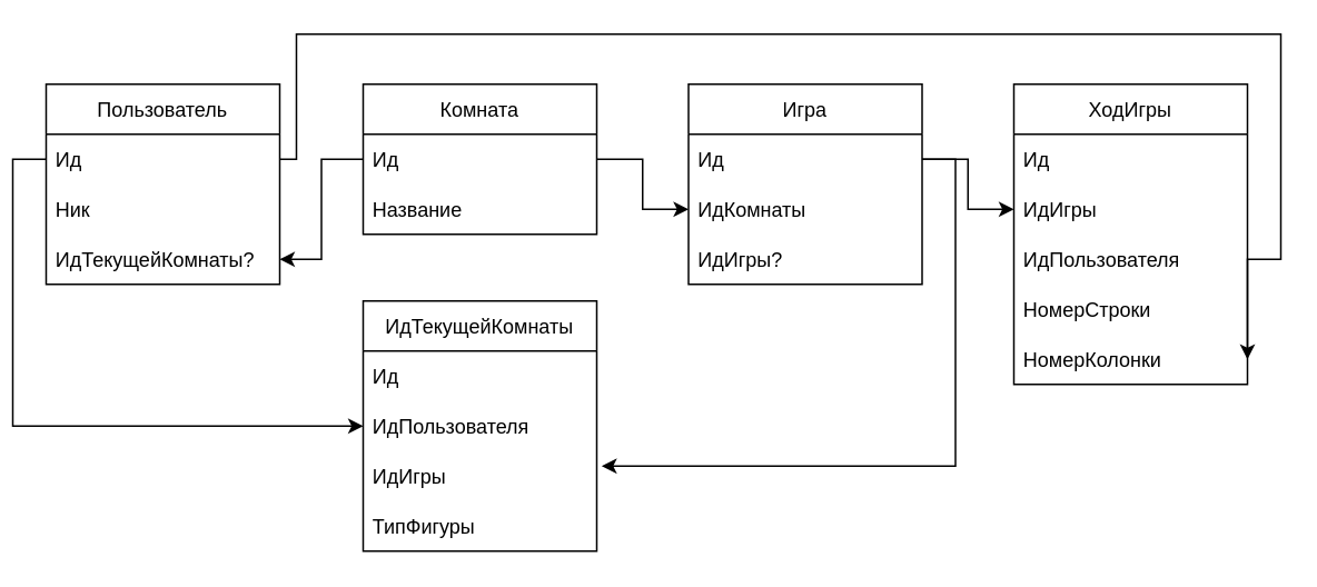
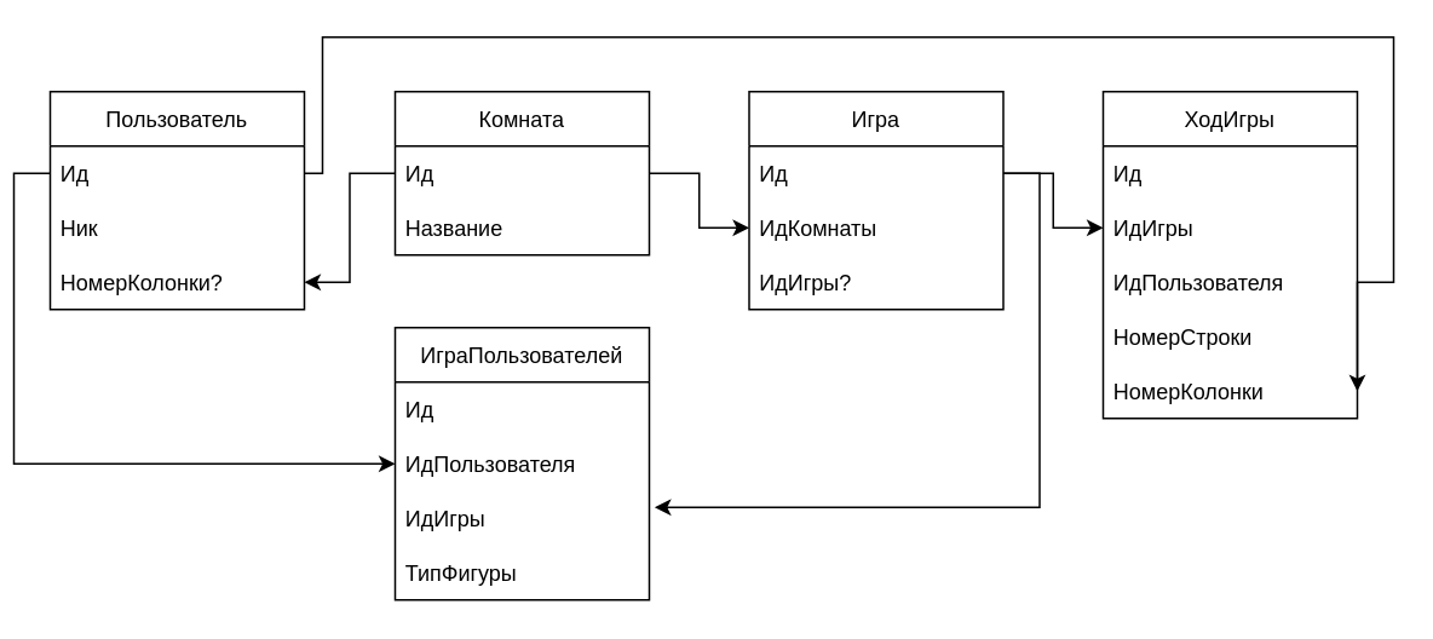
  <mxCell id="0" />
  <mxCell id="1" parent="0" />
  <mxCell id="2" value="Пользователь" style="swimlane;fontStyle=0;childLayout=stackLayout;horizontal=1;startSize=30;horizontalStack=0;resizeParent=1;resizeParentMax=0;resizeLast=0;collapsible=1;marginBottom=0;" vertex="1" parent="1"><mxGeometry x="20" y="50" width="140" height="120" as="geometry" /></mxCell>
  <mxCell id="3" value="Ид" style="text;strokeColor=none;fillColor=none;align=left;verticalAlign=middle;spacingLeft=4;spacingRight=4;overflow=hidden;points=[[0,0.5],[1,0.5]];portConstraint=eastwest;rotatable=0;" vertex="1" parent="2"><mxGeometry y="30" width="140" height="30" as="geometry" /></mxCell>
  <mxCell id="4" value="Ник" style="text;strokeColor=none;fillColor=none;align=left;verticalAlign=middle;spacingLeft=4;spacingRight=4;overflow=hidden;points=[[0,0.5],[1,0.5]];portConstraint=eastwest;rotatable=0;" vertex="1" parent="2"><mxGeometry y="60" width="140" height="30" as="geometry" /></mxCell>
- <mxCell id="5" value="ИдТекущейКомнаты?" style="text;strokeColor=none;fillColor=none;align=left;verticalAlign=middle;spacingLeft=4;spacingRight=4;overflow=hidden;points=[[0,0.5],[1,0.5]];portConstraint=eastwest;rotatable=0;" vertex="1" parent="2"><mxGeometry y="90" width="140" height="30" as="geometry" /></mxCell>
+ <mxCell id="5" value="НомерКолонки?" style="text;strokeColor=none;fillColor=none;align=left;verticalAlign=middle;spacingLeft=4;spacingRight=4;overflow=hidden;points=[[0,0.5],[1,0.5]];portConstraint=eastwest;rotatable=0;" vertex="1" parent="2"><mxGeometry y="90" width="140" height="30" as="geometry" /></mxCell>
  <mxCell id="6" value="Комната" style="swimlane;fontStyle=0;childLayout=stackLayout;horizontal=1;startSize=30;horizontalStack=0;resizeParent=1;resizeParentMax=0;resizeLast=0;collapsible=1;marginBottom=0;" vertex="1" parent="1"><mxGeometry x="210" y="50" width="140" height="90" as="geometry" /></mxCell>
  <mxCell id="7" value="Ид" style="text;strokeColor=none;fillColor=none;align=left;verticalAlign=middle;spacingLeft=4;spacingRight=4;overflow=hidden;points=[[0,0.5],[1,0.5]];portConstraint=eastwest;rotatable=0;" vertex="1" parent="6"><mxGeometry y="30" width="140" height="30" as="geometry" /></mxCell>
  <mxCell id="8" value="Название    " style="text;strokeColor=none;fillColor=none;align=left;verticalAlign=middle;spacingLeft=4;spacingRight=4;overflow=hidden;points=[[0,0.5],[1,0.5]];portConstraint=eastwest;rotatable=0;" vertex="1" parent="6"><mxGeometry y="60" width="140" height="30" as="geometry" /></mxCell>
  <mxCell id="9" value="Игра" style="swimlane;fontStyle=0;childLayout=stackLayout;horizontal=1;startSize=30;horizontalStack=0;resizeParent=1;resizeParentMax=0;resizeLast=0;collapsible=1;marginBottom=0;" vertex="1" parent="1"><mxGeometry x="405" y="50" width="140" height="120" as="geometry" /></mxCell>
  <mxCell id="10" value="Ид" style="text;strokeColor=none;fillColor=none;align=left;verticalAlign=middle;spacingLeft=4;spacingRight=4;overflow=hidden;points=[[0,0.5],[1,0.5]];portConstraint=eastwest;rotatable=0;" vertex="1" parent="9"><mxGeometry y="30" width="140" height="30" as="geometry" /></mxCell>
  <mxCell id="11" value="ИдКомнаты" style="text;strokeColor=none;fillColor=none;align=left;verticalAlign=middle;spacingLeft=4;spacingRight=4;overflow=hidden;points=[[0,0.5],[1,0.5]];portConstraint=eastwest;rotatable=0;" vertex="1" parent="9"><mxGeometry y="60" width="140" height="30" as="geometry" /></mxCell>
  <mxCell id="12" value="ИдИгры?" style="text;strokeColor=none;fillColor=none;align=left;verticalAlign=middle;spacingLeft=4;spacingRight=4;overflow=hidden;points=[[0,0.5],[1,0.5]];portConstraint=eastwest;rotatable=0;" vertex="1" parent="9"><mxGeometry y="90" width="140" height="30" as="geometry" /></mxCell>
  <mxCell id="13" style="edgeStyle=orthogonalEdgeStyle;rounded=0;orthogonalLoop=1;jettySize=auto;html=1;exitX=0;exitY=0.5;exitDx=0;exitDy=0;entryX=1;entryY=0.5;entryDx=0;entryDy=0;" edge="1" parent="1" source="7" target="5"><mxGeometry relative="1" as="geometry" /></mxCell>
  <mxCell id="14" style="edgeStyle=orthogonalEdgeStyle;rounded=0;orthogonalLoop=1;jettySize=auto;html=1;exitX=1;exitY=0.5;exitDx=0;exitDy=0;entryX=0;entryY=0.5;entryDx=0;entryDy=0;" edge="1" parent="1" source="7" target="11"><mxGeometry relative="1" as="geometry" /></mxCell>
- <mxCell id="15" value="ИдТекущейКомнаты" style="swimlane;fontStyle=0;childLayout=stackLayout;horizontal=1;startSize=30;horizontalStack=0;resizeParent=1;resizeParentMax=0;resizeLast=0;collapsible=1;marginBottom=0;" vertex="1" parent="1"><mxGeometry x="210" y="180" width="140" height="150" as="geometry" /></mxCell>
+ <mxCell id="15" value="ИграПользователей" style="swimlane;fontStyle=0;childLayout=stackLayout;horizontal=1;startSize=30;horizontalStack=0;resizeParent=1;resizeParentMax=0;resizeLast=0;collapsible=1;marginBottom=0;" vertex="1" parent="1"><mxGeometry x="210" y="180" width="140" height="150" as="geometry" /></mxCell>
  <mxCell id="16" value="Ид" style="text;strokeColor=none;fillColor=none;align=left;verticalAlign=middle;spacingLeft=4;spacingRight=4;overflow=hidden;points=[[0,0.5],[1,0.5]];portConstraint=eastwest;rotatable=0;" vertex="1" parent="15"><mxGeometry y="30" width="140" height="30" as="geometry" /></mxCell>
  <mxCell id="17" value="ИдПользователя" style="text;strokeColor=none;fillColor=none;align=left;verticalAlign=middle;spacingLeft=4;spacingRight=4;overflow=hidden;points=[[0,0.5],[1,0.5]];portConstraint=eastwest;rotatable=0;" vertex="1" parent="15"><mxGeometry y="60" width="140" height="30" as="geometry" /></mxCell>
  <mxCell id="18" value="ИдИгры" style="text;strokeColor=none;fillColor=none;align=left;verticalAlign=middle;spacingLeft=4;spacingRight=4;overflow=hidden;points=[[0,0.5],[1,0.5]];portConstraint=eastwest;rotatable=0;" vertex="1" parent="15"><mxGeometry y="90" width="140" height="30" as="geometry" /></mxCell>
  <mxCell id="19" value="ТипФигуры" style="text;strokeColor=none;fillColor=none;align=left;verticalAlign=middle;spacingLeft=4;spacingRight=4;overflow=hidden;points=[[0,0.5],[1,0.5]];portConstraint=eastwest;rotatable=0;" vertex="1" parent="15"><mxGeometry y="120" width="140" height="30" as="geometry" /></mxCell>
  <mxCell id="20" style="edgeStyle=orthogonalEdgeStyle;rounded=0;orthogonalLoop=1;jettySize=auto;html=1;exitX=0;exitY=0.5;exitDx=0;exitDy=0;entryX=0;entryY=0.5;entryDx=0;entryDy=0;" edge="1" parent="1" source="3" target="17"><mxGeometry relative="1" as="geometry" /></mxCell>
  <mxCell id="21" style="edgeStyle=orthogonalEdgeStyle;rounded=0;orthogonalLoop=1;jettySize=auto;html=1;exitX=1;exitY=0.5;exitDx=0;exitDy=0;entryX=1.021;entryY=0.3;entryDx=0;entryDy=0;entryPerimeter=0;" edge="1" parent="1" source="10" target="18"><mxGeometry relative="1" as="geometry" /></mxCell>
  <mxCell id="22" value="ХодИгры" style="swimlane;fontStyle=0;childLayout=stackLayout;horizontal=1;startSize=30;horizontalStack=0;resizeParent=1;resizeParentMax=0;resizeLast=0;collapsible=1;marginBottom=0;" vertex="1" parent="1"><mxGeometry x="600" y="50" width="140" height="180" as="geometry" /></mxCell>
  <mxCell id="23" value="Ид" style="text;strokeColor=none;fillColor=none;align=left;verticalAlign=middle;spacingLeft=4;spacingRight=4;overflow=hidden;points=[[0,0.5],[1,0.5]];portConstraint=eastwest;rotatable=0;" vertex="1" parent="22"><mxGeometry y="30" width="140" height="30" as="geometry" /></mxCell>
  <mxCell id="24" value="ИдИгры" style="text;strokeColor=none;fillColor=none;align=left;verticalAlign=middle;spacingLeft=4;spacingRight=4;overflow=hidden;points=[[0,0.5],[1,0.5]];portConstraint=eastwest;rotatable=0;" vertex="1" parent="22"><mxGeometry y="60" width="140" height="30" as="geometry" /></mxCell>
  <mxCell id="25" value="ИдПользователя" style="text;strokeColor=none;fillColor=none;align=left;verticalAlign=middle;spacingLeft=4;spacingRight=4;overflow=hidden;points=[[0,0.5],[1,0.5]];portConstraint=eastwest;rotatable=0;" vertex="1" parent="22"><mxGeometry y="90" width="140" height="30" as="geometry" /></mxCell>
  <mxCell id="26" value="НомерСтроки" style="text;strokeColor=none;fillColor=none;align=left;verticalAlign=middle;spacingLeft=4;spacingRight=4;overflow=hidden;points=[[0,0.5],[1,0.5]];portConstraint=eastwest;rotatable=0;" vertex="1" parent="22"><mxGeometry y="120" width="140" height="30" as="geometry" /></mxCell>
  <mxCell id="27" value="НомерКолонки" style="text;strokeColor=none;fillColor=none;align=left;verticalAlign=middle;spacingLeft=4;spacingRight=4;overflow=hidden;points=[[0,0.5],[1,0.5]];portConstraint=eastwest;rotatable=0;" vertex="1" parent="22"><mxGeometry y="150" width="140" height="30" as="geometry" /></mxCell>
  <mxCell id="28" style="edgeStyle=orthogonalEdgeStyle;rounded=0;orthogonalLoop=1;jettySize=auto;html=1;exitX=1;exitY=0.5;exitDx=0;exitDy=0;entryX=0;entryY=0.5;entryDx=0;entryDy=0;" edge="1" parent="1" source="10" target="24"><mxGeometry relative="1" as="geometry" /></mxCell>
  <mxCell id="29" style="edgeStyle=orthogonalEdgeStyle;rounded=0;orthogonalLoop=1;jettySize=auto;html=1;exitX=1;exitY=0.5;exitDx=0;exitDy=0;entryX=1;entryY=0.5;entryDx=0;entryDy=0;" edge="1" parent="1" source="3" target="27"><mxGeometry relative="1" as="geometry"><mxPoint x="180" y="20" as="targetPoint" /><Array as="points"><mxPoint x="170" y="95" /><mxPoint x="170" y="20" /><mxPoint x="760" y="20" /><mxPoint x="760" y="155" /></Array></mxGeometry></mxCell>
